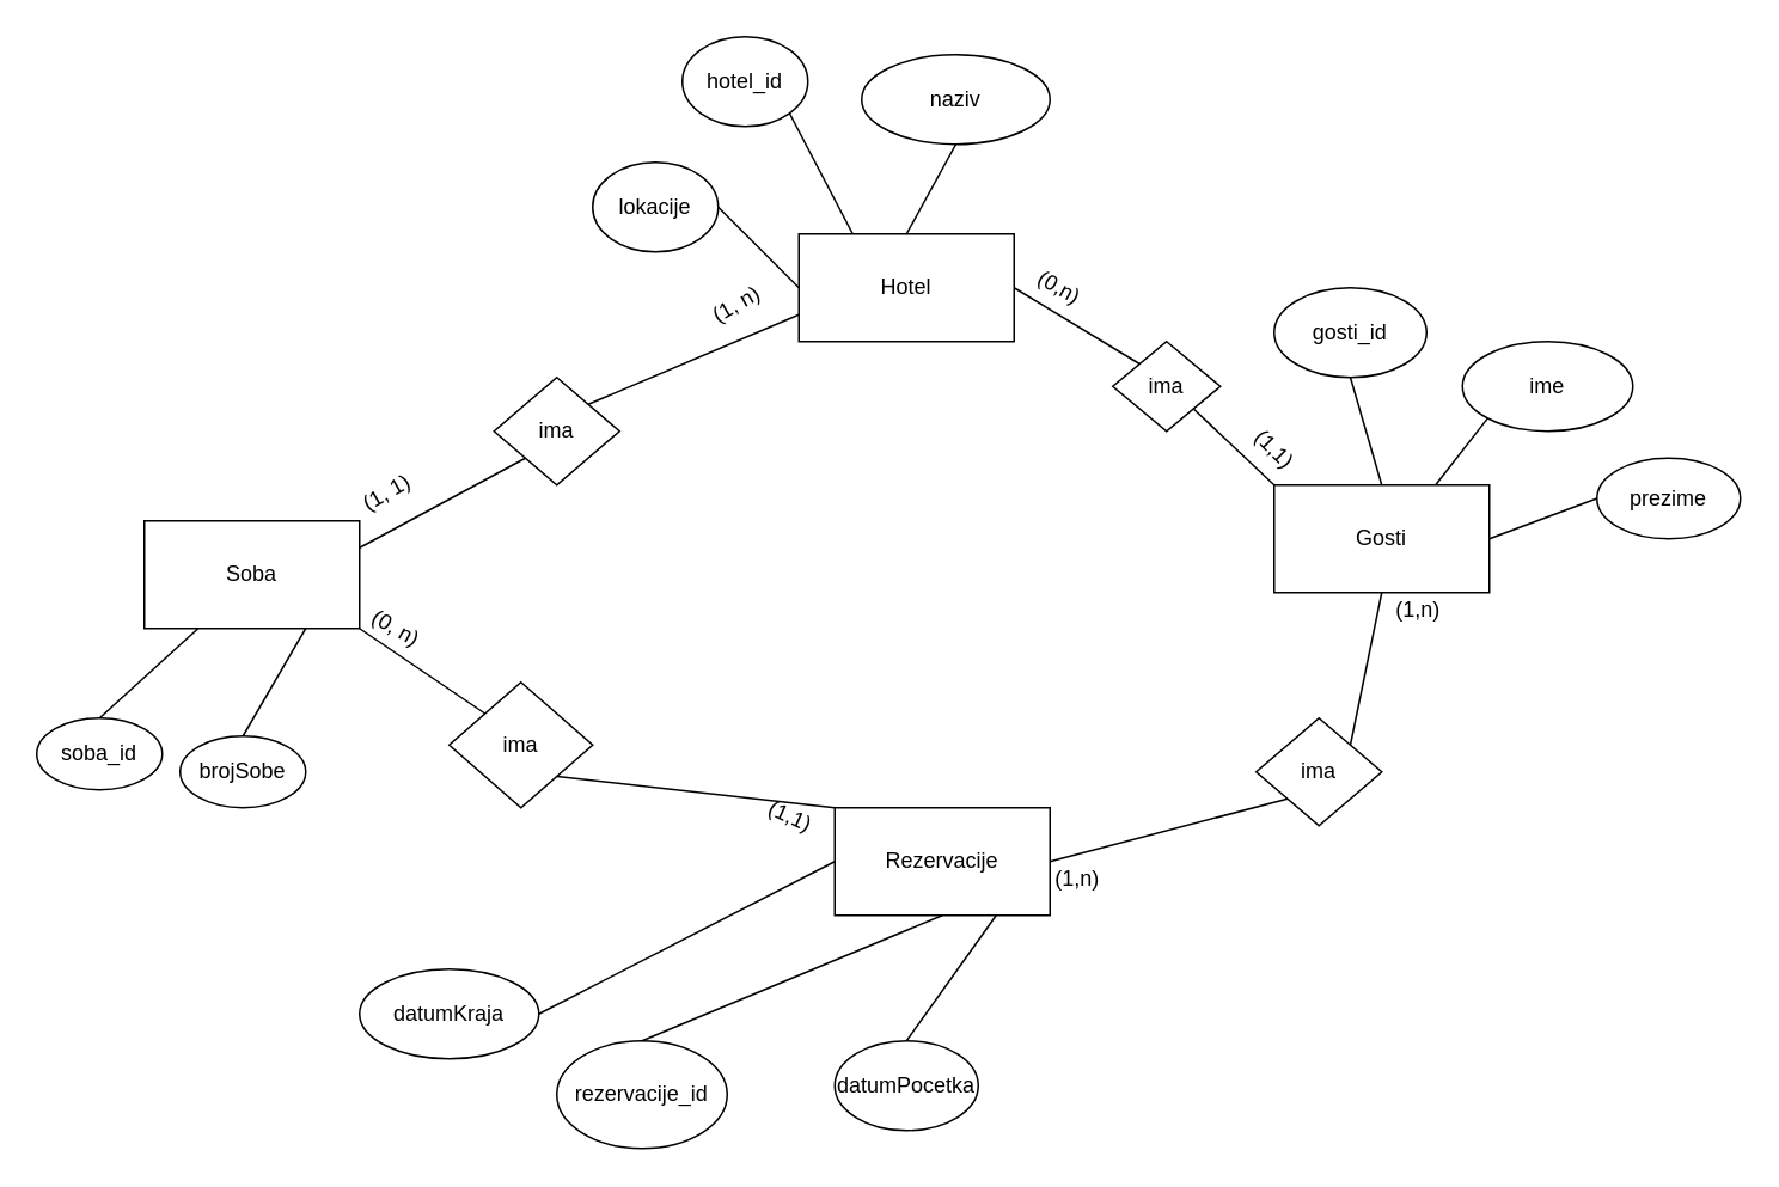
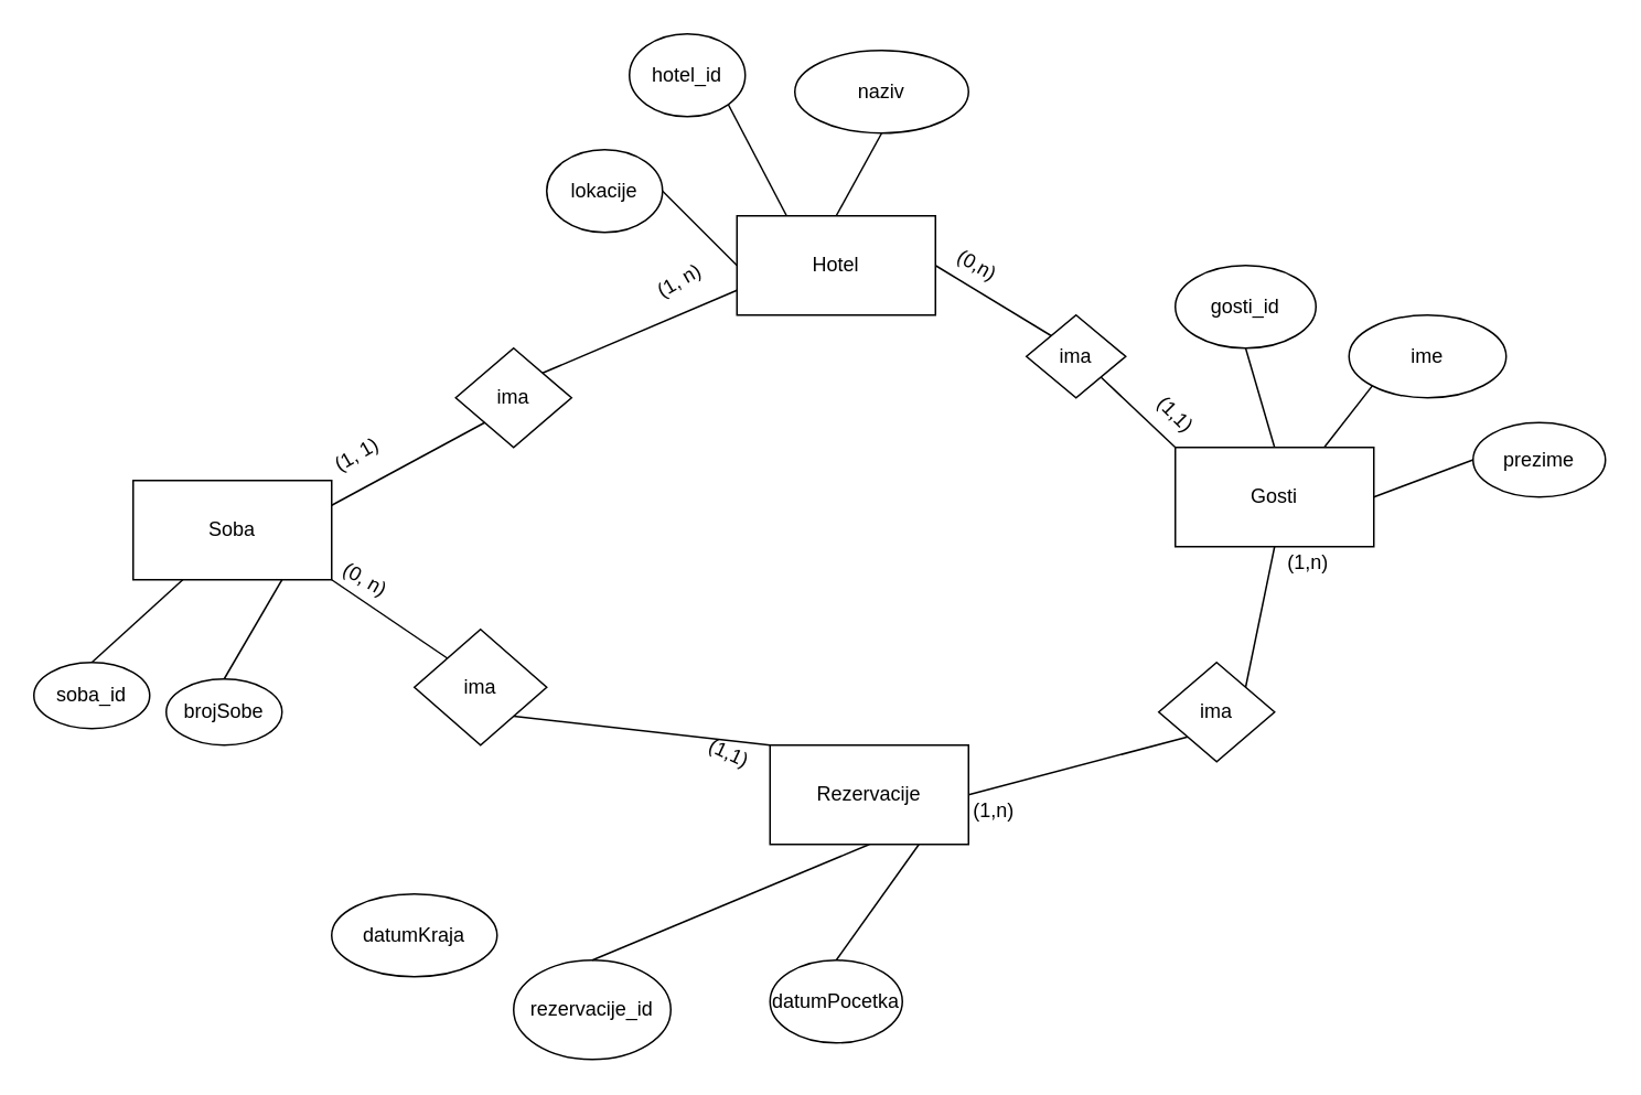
  <mxCell id="0" />
  <mxCell id="1" parent="0" />
  <mxCell id="2" value="Hotel" style="rounded=0;whiteSpace=wrap;html=1;" parent="1" vertex="1"><mxGeometry x="445" y="130" width="120" height="60" as="geometry" /></mxCell>
  <mxCell id="3" value="Gosti" style="rounded=0;whiteSpace=wrap;html=1;" parent="1" vertex="1"><mxGeometry x="710" y="270" width="120" height="60" as="geometry" /></mxCell>
  <mxCell id="4" value="Rezervacije" style="rounded=0;whiteSpace=wrap;html=1;" parent="1" vertex="1"><mxGeometry x="465" y="450" width="120" height="60" as="geometry" /></mxCell>
  <mxCell id="5" value="Soba&lt;br&gt;" style="rounded=0;whiteSpace=wrap;html=1;" parent="1" vertex="1"><mxGeometry x="80" y="290" width="120" height="60" as="geometry" /></mxCell>
  <mxCell id="6" value="hotel_id" style="ellipse;whiteSpace=wrap;html=1;" parent="1" vertex="1"><mxGeometry x="380" y="20" width="70" height="50" as="geometry" /></mxCell>
  <mxCell id="7" value="naziv" style="ellipse;whiteSpace=wrap;html=1;" parent="1" vertex="1"><mxGeometry x="480" y="30" width="105" height="50" as="geometry" /></mxCell>
  <mxCell id="8" value="lokacije" style="ellipse;whiteSpace=wrap;html=1;" parent="1" vertex="1"><mxGeometry x="330" y="90" width="70" height="50" as="geometry" /></mxCell>
  <mxCell id="9" value="" style="endArrow=none;html=1;rounded=0;entryX=1;entryY=1;entryDx=0;entryDy=0;exitX=0.25;exitY=0;exitDx=0;exitDy=0;" parent="1" source="2" target="6" edge="1"><mxGeometry width="50" height="50" relative="1" as="geometry"><mxPoint x="420" y="330" as="sourcePoint" /><mxPoint x="470" y="280" as="targetPoint" /></mxGeometry></mxCell>
  <mxCell id="10" value="" style="endArrow=none;html=1;rounded=0;entryX=1;entryY=0.5;entryDx=0;entryDy=0;exitX=0;exitY=0.5;exitDx=0;exitDy=0;" parent="1" source="2" target="8" edge="1"><mxGeometry width="50" height="50" relative="1" as="geometry"><mxPoint x="260" y="420" as="sourcePoint" /><mxPoint x="310" y="370" as="targetPoint" /></mxGeometry></mxCell>
  <mxCell id="11" value="" style="endArrow=none;html=1;rounded=0;entryX=0.5;entryY=1;entryDx=0;entryDy=0;exitX=0.5;exitY=0;exitDx=0;exitDy=0;" parent="1" source="2" target="7" edge="1"><mxGeometry width="50" height="50" relative="1" as="geometry"><mxPoint x="360" y="410" as="sourcePoint" /><mxPoint x="410" y="360" as="targetPoint" /></mxGeometry></mxCell>
  <mxCell id="12" value="ima" style="rhombus;whiteSpace=wrap;html=1;" parent="1" vertex="1"><mxGeometry x="620" y="190" width="60" height="50" as="geometry" /></mxCell>
  <mxCell id="13" value="" style="endArrow=none;html=1;rounded=0;entryX=0;entryY=0;entryDx=0;entryDy=0;exitX=1;exitY=1;exitDx=0;exitDy=0;" parent="1" source="12" target="3" edge="1"><mxGeometry width="50" height="50" relative="1" as="geometry"><mxPoint x="350" y="400" as="sourcePoint" /><mxPoint x="400" y="350" as="targetPoint" /></mxGeometry></mxCell>
  <mxCell id="14" value="" style="endArrow=none;html=1;rounded=0;entryX=1;entryY=0.5;entryDx=0;entryDy=0;exitX=0;exitY=0;exitDx=0;exitDy=0;" parent="1" source="12" target="2" edge="1"><mxGeometry width="50" height="50" relative="1" as="geometry"><mxPoint x="310" y="440" as="sourcePoint" /><mxPoint x="360" y="390" as="targetPoint" /></mxGeometry></mxCell>
  <mxCell id="15" value="ima" style="rhombus;whiteSpace=wrap;html=1;" parent="1" vertex="1"><mxGeometry x="275" y="210" width="70" height="60" as="geometry" /></mxCell>
  <mxCell id="16" value="" style="endArrow=none;html=1;rounded=0;entryX=0;entryY=0.75;entryDx=0;entryDy=0;exitX=1;exitY=0;exitDx=0;exitDy=0;" parent="1" source="15" target="2" edge="1"><mxGeometry width="50" height="50" relative="1" as="geometry"><mxPoint x="410" y="380" as="sourcePoint" /><mxPoint x="460" y="330" as="targetPoint" /></mxGeometry></mxCell>
  <mxCell id="17" value="" style="endArrow=none;html=1;rounded=0;entryX=0;entryY=1;entryDx=0;entryDy=0;exitX=1;exitY=0.25;exitDx=0;exitDy=0;" parent="1" source="5" target="15" edge="1"><mxGeometry width="50" height="50" relative="1" as="geometry"><mxPoint x="410" y="380" as="sourcePoint" /><mxPoint x="460" y="330" as="targetPoint" /></mxGeometry></mxCell>
  <mxCell id="18" value="rezervacije_id" style="ellipse;whiteSpace=wrap;html=1;" parent="1" vertex="1"><mxGeometry x="310" y="580" width="95" height="60" as="geometry" /></mxCell>
  <mxCell id="19" value="brojSobe" style="ellipse;whiteSpace=wrap;html=1;" parent="1" vertex="1"><mxGeometry x="100" y="410" width="70" height="40" as="geometry" /></mxCell>
  <mxCell id="20" value="soba_id" style="ellipse;whiteSpace=wrap;html=1;" parent="1" vertex="1"><mxGeometry x="20" y="400" width="70" height="40" as="geometry" /></mxCell>
  <mxCell id="21" value="" style="endArrow=none;html=1;rounded=0;entryX=0.75;entryY=1;entryDx=0;entryDy=0;exitX=0.5;exitY=0;exitDx=0;exitDy=0;" parent="1" source="19" target="5" edge="1"><mxGeometry width="50" height="50" relative="1" as="geometry"><mxPoint x="290" y="380" as="sourcePoint" /><mxPoint x="340" y="330" as="targetPoint" /></mxGeometry></mxCell>
  <mxCell id="22" value="" style="endArrow=none;html=1;rounded=0;entryX=0.25;entryY=1;entryDx=0;entryDy=0;exitX=0.5;exitY=0;exitDx=0;exitDy=0;" parent="1" source="20" target="5" edge="1"><mxGeometry width="50" height="50" relative="1" as="geometry"><mxPoint x="290" y="380" as="sourcePoint" /><mxPoint x="340" y="330" as="targetPoint" /></mxGeometry></mxCell>
  <mxCell id="23" value="(1, 1)" style="text;html=1;align=center;verticalAlign=middle;resizable=0;points=[];autosize=1;strokeColor=none;fillColor=none;rotation=-30;" parent="1" vertex="1"><mxGeometry x="190" y="260" width="50" height="30" as="geometry" /></mxCell>
  <mxCell id="24" value="(1, n)" style="text;html=1;align=center;verticalAlign=middle;resizable=0;points=[];autosize=1;strokeColor=none;fillColor=none;rotation=-30;" parent="1" vertex="1"><mxGeometry x="385" y="155" width="50" height="30" as="geometry" /></mxCell>
  <mxCell id="25" value="datumPocetka" style="ellipse;whiteSpace=wrap;html=1;" parent="1" vertex="1"><mxGeometry x="465" y="580" width="80" height="50" as="geometry" /></mxCell>
  <mxCell id="26" value="datumKraja" style="ellipse;whiteSpace=wrap;html=1;" parent="1" vertex="1"><mxGeometry x="200" y="540" width="100" height="50" as="geometry" /></mxCell>
  <mxCell id="27" value="" style="endArrow=none;html=1;rounded=0;entryX=1;entryY=1;entryDx=0;entryDy=0;exitX=0;exitY=0;exitDx=0;exitDy=0;" parent="1" source="31" target="5" edge="1"><mxGeometry width="50" height="50" relative="1" as="geometry"><mxPoint x="290" y="380" as="sourcePoint" /><mxPoint x="340" y="330" as="targetPoint" /></mxGeometry></mxCell>
- <mxCell id="28" value="" style="endArrow=none;html=1;rounded=0;entryX=0;entryY=0.5;entryDx=0;entryDy=0;exitX=1;exitY=0.5;exitDx=0;exitDy=0;" parent="1" source="26" target="4" edge="1"><mxGeometry width="50" height="50" relative="1" as="geometry"><mxPoint x="290" y="380" as="sourcePoint" /><mxPoint x="340" y="330" as="targetPoint" /></mxGeometry></mxCell>
  <mxCell id="29" value="" style="endArrow=none;html=1;rounded=0;entryX=0.5;entryY=1;entryDx=0;entryDy=0;exitX=0.5;exitY=0;exitDx=0;exitDy=0;" parent="1" source="18" target="4" edge="1"><mxGeometry width="50" height="50" relative="1" as="geometry"><mxPoint x="290" y="380" as="sourcePoint" /><mxPoint x="340" y="330" as="targetPoint" /></mxGeometry></mxCell>
  <mxCell id="30" value="" style="endArrow=none;html=1;rounded=0;entryX=0.75;entryY=1;entryDx=0;entryDy=0;exitX=0.5;exitY=0;exitDx=0;exitDy=0;" parent="1" source="25" target="4" edge="1"><mxGeometry width="50" height="50" relative="1" as="geometry"><mxPoint x="290" y="380" as="sourcePoint" /><mxPoint x="340" y="330" as="targetPoint" /></mxGeometry></mxCell>
  <mxCell id="31" value="ima" style="rhombus;whiteSpace=wrap;html=1;" parent="1" vertex="1"><mxGeometry x="250" y="380" width="80" height="70" as="geometry" /></mxCell>
  <mxCell id="32" value="" style="endArrow=none;html=1;rounded=0;entryX=0;entryY=0;entryDx=0;entryDy=0;exitX=1;exitY=1;exitDx=0;exitDy=0;" parent="1" source="31" target="4" edge="1"><mxGeometry width="50" height="50" relative="1" as="geometry"><mxPoint x="290" y="380" as="sourcePoint" /><mxPoint x="340" y="330" as="targetPoint" /></mxGeometry></mxCell>
  <mxCell id="33" value="(0, n)" style="text;html=1;align=center;verticalAlign=middle;resizable=0;points=[];autosize=1;strokeColor=none;fillColor=none;rotation=30;" parent="1" vertex="1"><mxGeometry x="195" y="335" width="50" height="30" as="geometry" /></mxCell>
  <mxCell id="34" value="(1,1)" style="text;html=1;align=center;verticalAlign=middle;resizable=0;points=[];autosize=1;strokeColor=none;fillColor=none;rotation=25;" parent="1" vertex="1"><mxGeometry x="415" y="440" width="50" height="30" as="geometry" /></mxCell>
  <mxCell id="35" value="(0,n)" style="text;html=1;align=center;verticalAlign=middle;resizable=0;points=[];autosize=1;strokeColor=none;fillColor=none;rotation=30;" vertex="1" parent="1"><mxGeometry x="565" y="145" width="50" height="30" as="geometry" /></mxCell>
  <mxCell id="36" value="(1,1)" style="text;html=1;align=center;verticalAlign=middle;resizable=0;points=[];autosize=1;strokeColor=none;fillColor=none;rotation=45;" vertex="1" parent="1"><mxGeometry x="685" y="235" width="50" height="30" as="geometry" /></mxCell>
  <mxCell id="37" value="ima&lt;br&gt;" style="rhombus;whiteSpace=wrap;html=1;" vertex="1" parent="1"><mxGeometry x="700" y="400" width="70" height="60" as="geometry" /></mxCell>
  <mxCell id="38" value="" style="endArrow=none;html=1;rounded=0;entryX=0;entryY=1;entryDx=0;entryDy=0;exitX=1;exitY=0.5;exitDx=0;exitDy=0;" edge="1" parent="1" source="4" target="37"><mxGeometry width="50" height="50" relative="1" as="geometry"><mxPoint x="460" y="400" as="sourcePoint" /><mxPoint x="510" y="350" as="targetPoint" /></mxGeometry></mxCell>
  <mxCell id="39" value="" style="endArrow=none;html=1;rounded=0;entryX=0.5;entryY=1;entryDx=0;entryDy=0;exitX=1;exitY=0;exitDx=0;exitDy=0;" edge="1" parent="1" source="37" target="3"><mxGeometry width="50" height="50" relative="1" as="geometry"><mxPoint x="460" y="400" as="sourcePoint" /><mxPoint x="510" y="350" as="targetPoint" /></mxGeometry></mxCell>
  <mxCell id="40" value="(1,n)" style="text;html=1;align=center;verticalAlign=middle;resizable=0;points=[];autosize=1;strokeColor=none;fillColor=none;" vertex="1" parent="1"><mxGeometry x="765" y="325" width="50" height="30" as="geometry" /></mxCell>
  <mxCell id="41" value="(1,n)" style="text;html=1;align=center;verticalAlign=middle;resizable=0;points=[];autosize=1;strokeColor=none;fillColor=none;" vertex="1" parent="1"><mxGeometry x="575" y="475" width="50" height="30" as="geometry" /></mxCell>
  <mxCell id="42" value="ime" style="ellipse;whiteSpace=wrap;html=1;" vertex="1" parent="1"><mxGeometry x="815" y="190" width="95" height="50" as="geometry" /></mxCell>
  <mxCell id="43" value="gosti_id" style="ellipse;whiteSpace=wrap;html=1;" vertex="1" parent="1"><mxGeometry x="710" y="160" width="85" height="50" as="geometry" /></mxCell>
  <mxCell id="44" value="prezime" style="ellipse;whiteSpace=wrap;html=1;" vertex="1" parent="1"><mxGeometry x="890" y="255" width="80" height="45" as="geometry" /></mxCell>
  <mxCell id="45" value="" style="endArrow=none;html=1;rounded=0;entryX=0;entryY=0.5;entryDx=0;entryDy=0;exitX=1;exitY=0.5;exitDx=0;exitDy=0;" edge="1" parent="1" source="3" target="44"><mxGeometry width="50" height="50" relative="1" as="geometry"><mxPoint x="460" y="400" as="sourcePoint" /><mxPoint x="510" y="350" as="targetPoint" /></mxGeometry></mxCell>
  <mxCell id="46" value="" style="endArrow=none;html=1;rounded=0;entryX=0;entryY=1;entryDx=0;entryDy=0;exitX=0.75;exitY=0;exitDx=0;exitDy=0;" edge="1" parent="1" source="3" target="42"><mxGeometry width="50" height="50" relative="1" as="geometry"><mxPoint x="460" y="400" as="sourcePoint" /><mxPoint x="510" y="350" as="targetPoint" /></mxGeometry></mxCell>
  <mxCell id="47" value="" style="endArrow=none;html=1;rounded=0;entryX=0.5;entryY=1;entryDx=0;entryDy=0;exitX=0.5;exitY=0;exitDx=0;exitDy=0;" edge="1" parent="1" source="3" target="43"><mxGeometry width="50" height="50" relative="1" as="geometry"><mxPoint x="460" y="400" as="sourcePoint" /><mxPoint x="510" y="350" as="targetPoint" /></mxGeometry></mxCell>
